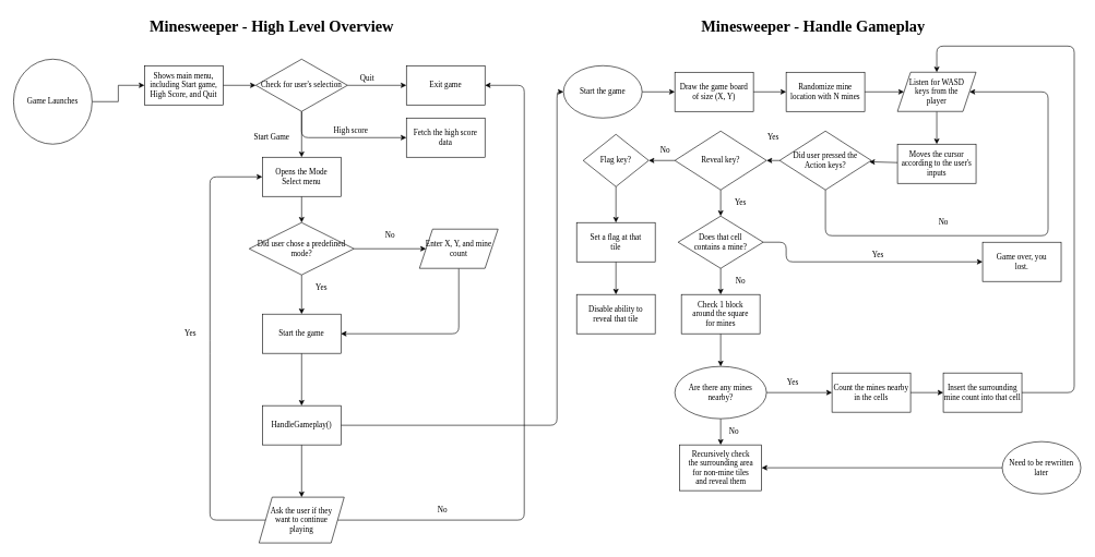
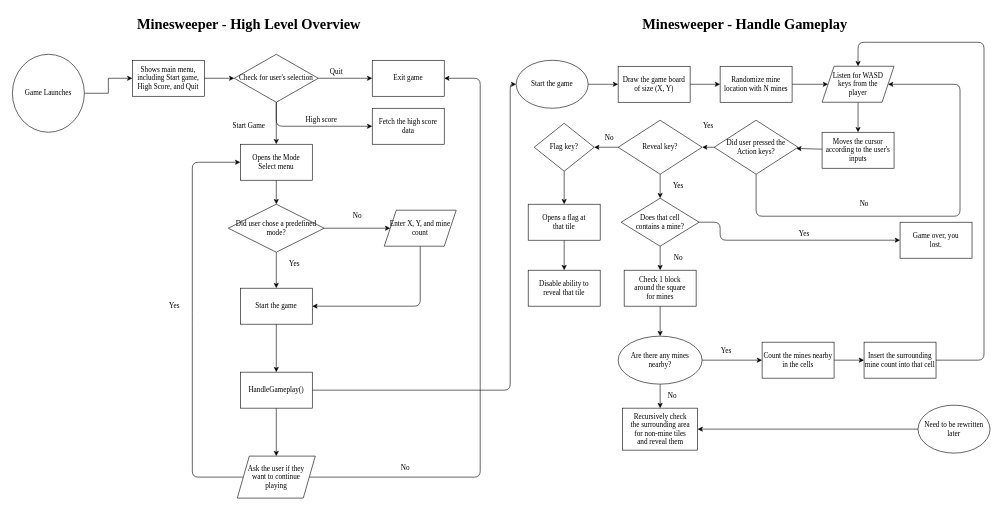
  <mxCell id="0" />
  <mxCell id="1" parent="0" />
  <mxCell id="2" value="Minesweeper - High Level Overview" style="text;strokeColor=none;fillColor=none;html=1;fontSize=24;fontStyle=1;verticalAlign=middle;align=center;fontFamily=Fira Sans;fontSource=https%3A%2F%2Ffonts.googleapis.com%2Fcss%3Ffamily%3DFira%2BSans;" parent="1" vertex="1"><mxGeometry x="176" y="20" width="476" height="40" as="geometry" /></mxCell>
  <mxCell id="3" value="" style="edgeStyle=orthogonalEdgeStyle;rounded=0;orthogonalLoop=1;jettySize=auto;html=1;fontFamily=Fira Sans;fontSource=https%3A%2F%2Ffonts.googleapis.com%2Fcss%3Ffamily%3DFira%2BSans;" parent="1" source="4" target="6" edge="1"><mxGeometry relative="1" as="geometry" /></mxCell>
  <mxCell id="4" value="Game Launches" style="ellipse;whiteSpace=wrap;html=1;fontFamily=Fira Sans;fontSource=https%3A%2F%2Ffonts.googleapis.com%2Fcss%3Ffamily%3DFira%2BSans;" parent="1" vertex="1"><mxGeometry x="20" y="90" width="120" height="130" as="geometry" /></mxCell>
  <mxCell id="5" value="" style="edgeStyle=none;html=1;fontFamily=Fira Sans;fontSource=https%3A%2F%2Ffonts.googleapis.com%2Fcss%3Ffamily%3DFira%2BSans;" parent="1" source="6" target="10" edge="1"><mxGeometry relative="1" as="geometry" /></mxCell>
  <mxCell id="6" value="Shows main menu, including Start game, High Score, and Quit" style="whiteSpace=wrap;html=1;fontFamily=Fira Sans;fontSource=https%3A%2F%2Ffonts.googleapis.com%2Fcss%3Ffamily%3DFira%2BSans;" parent="1" vertex="1"><mxGeometry x="220" y="100" width="120" height="60" as="geometry" /></mxCell>
  <mxCell id="7" value="" style="edgeStyle=none;html=1;fontFamily=Fira Sans;fontSource=https%3A%2F%2Ffonts.googleapis.com%2Fcss%3Ffamily%3DFira%2BSans;" parent="1" source="10" target="11" edge="1"><mxGeometry relative="1" as="geometry" /></mxCell>
  <mxCell id="8" value="" style="edgeStyle=none;html=1;fontFamily=Fira Sans;fontSource=https%3A%2F%2Ffonts.googleapis.com%2Fcss%3Ffamily%3DFira%2BSans;" parent="1" source="10" target="13" edge="1"><mxGeometry relative="1" as="geometry"><Array as="points"><mxPoint x="460" y="210" /></Array></mxGeometry></mxCell>
  <mxCell id="9" value="" style="edgeStyle=none;html=1;fontFamily=Fira Sans;fontSource=https%3A%2F%2Ffonts.googleapis.com%2Fcss%3Ffamily%3DFira%2BSans;" parent="1" source="10" target="16" edge="1"><mxGeometry relative="1" as="geometry" /></mxCell>
  <mxCell id="10" value="Check for user's selection" style="rhombus;whiteSpace=wrap;html=1;spacing=6;fontFamily=Fira Sans;fontSource=https%3A%2F%2Ffonts.googleapis.com%2Fcss%3Ffamily%3DFira%2BSans;" parent="1" vertex="1"><mxGeometry x="390" y="90" width="140" height="80" as="geometry" /></mxCell>
  <mxCell id="11" value="Exit game" style="whiteSpace=wrap;html=1;spacing=6;fontFamily=Fira Sans;fontSource=https%3A%2F%2Ffonts.googleapis.com%2Fcss%3Ffamily%3DFira%2BSans;" parent="1" vertex="1"><mxGeometry x="620" y="100" width="120" height="60" as="geometry" /></mxCell>
  <mxCell id="12" value="Quit" style="text;html=1;align=center;verticalAlign=middle;resizable=0;points=[];autosize=1;strokeColor=none;fillColor=none;fontFamily=Fira Sans;fontSource=https%3A%2F%2Ffonts.googleapis.com%2Fcss%3Ffamily%3DFira%2BSans;" parent="1" vertex="1"><mxGeometry x="540" y="110" width="40" height="20" as="geometry" /></mxCell>
  <mxCell id="13" value="Fetch the high score data" style="whiteSpace=wrap;html=1;spacing=6;fontFamily=Fira Sans;fontSource=https%3A%2F%2Ffonts.googleapis.com%2Fcss%3Ffamily%3DFira%2BSans;" parent="1" vertex="1"><mxGeometry x="620" y="180" width="120" height="60" as="geometry" /></mxCell>
  <mxCell id="14" value="High score" style="text;html=1;align=center;verticalAlign=middle;resizable=0;points=[];autosize=1;strokeColor=none;fillColor=none;fontFamily=Fira Sans;fontSource=https%3A%2F%2Ffonts.googleapis.com%2Fcss%3Ffamily%3DFira%2BSans;" parent="1" vertex="1"><mxGeometry x="500" y="190" width="70" height="20" as="geometry" /></mxCell>
  <mxCell id="15" value="" style="edgeStyle=none;html=1;fontFamily=Fira Sans;fontSource=https%3A%2F%2Ffonts.googleapis.com%2Fcss%3Ffamily%3DFira%2BSans;" parent="1" source="16" target="20" edge="1"><mxGeometry relative="1" as="geometry" /></mxCell>
  <mxCell id="16" value="Opens the Mode Select menu" style="whiteSpace=wrap;html=1;spacing=6;fontFamily=Fira Sans;fontSource=https%3A%2F%2Ffonts.googleapis.com%2Fcss%3Ffamily%3DFira%2BSans;" parent="1" vertex="1"><mxGeometry x="400" y="240" width="120" height="60" as="geometry" /></mxCell>
  <mxCell id="17" value="Start Game" style="text;html=1;align=center;verticalAlign=middle;resizable=0;points=[];autosize=1;strokeColor=none;fillColor=none;fontFamily=Fira Sans;fontSource=https%3A%2F%2Ffonts.googleapis.com%2Fcss%3Ffamily%3DFira%2BSans;" parent="1" vertex="1"><mxGeometry x="373.5" y="200" width="80" height="20" as="geometry" /></mxCell>
  <mxCell id="18" value="" style="edgeStyle=none;html=1;fontFamily=Fira Sans;fontSource=https%3A%2F%2Ffonts.googleapis.com%2Fcss%3Ffamily%3DFira%2BSans;" parent="1" source="20" target="22" edge="1"><mxGeometry relative="1" as="geometry" /></mxCell>
  <mxCell id="19" value="" style="edgeStyle=none;html=1;fontFamily=Fira Sans;fontSource=https%3A%2F%2Ffonts.googleapis.com%2Fcss%3Ffamily%3DFira%2BSans;" parent="1" source="20" target="25" edge="1"><mxGeometry relative="1" as="geometry" /></mxCell>
  <mxCell id="20" value="Did user chose a predefined mode?" style="rhombus;whiteSpace=wrap;html=1;spacing=6;fontFamily=Fira Sans;fontSource=https%3A%2F%2Ffonts.googleapis.com%2Fcss%3Ffamily%3DFira%2BSans;" parent="1" vertex="1"><mxGeometry x="380" y="340" width="160" height="80" as="geometry" /></mxCell>
  <mxCell id="21" style="edgeStyle=none;html=1;exitX=0.5;exitY=1;exitDx=0;exitDy=0;entryX=1;entryY=0.5;entryDx=0;entryDy=0;fontFamily=Fira Sans;fontSource=https%3A%2F%2Ffonts.googleapis.com%2Fcss%3Ffamily%3DFira%2BSans;" parent="1" source="22" target="25" edge="1"><mxGeometry relative="1" as="geometry"><Array as="points"><mxPoint x="700" y="510" /></Array></mxGeometry></mxCell>
  <mxCell id="22" value="Enter X, Y, and mine count" style="shape=parallelogram;perimeter=parallelogramPerimeter;whiteSpace=wrap;html=1;fixedSize=1;spacing=9;fontFamily=Fira Sans;fontSource=https%3A%2F%2Ffonts.googleapis.com%2Fcss%3Ffamily%3DFira%2BSans;" parent="1" vertex="1"><mxGeometry x="640" y="350" width="120" height="60" as="geometry" /></mxCell>
  <mxCell id="23" value="Yes" style="text;html=1;align=center;verticalAlign=middle;resizable=0;points=[];autosize=1;strokeColor=none;fillColor=none;fontFamily=Fira Sans;fontSource=https%3A%2F%2Ffonts.googleapis.com%2Fcss%3Ffamily%3DFira%2BSans;" parent="1" vertex="1"><mxGeometry x="470" y="430" width="40" height="20" as="geometry" /></mxCell>
  <mxCell id="24" value="" style="edgeStyle=none;html=1;fontFamily=Fira Sans;fontSource=https%3A%2F%2Ffonts.googleapis.com%2Fcss%3Ffamily%3DFira%2BSans;" parent="1" source="25" target="28" edge="1"><mxGeometry relative="1" as="geometry" /></mxCell>
  <mxCell id="25" value="Start the game" style="whiteSpace=wrap;html=1;spacing=6;fontFamily=Fira Sans;fontSource=https%3A%2F%2Ffonts.googleapis.com%2Fcss%3Ffamily%3DFira%2BSans;" parent="1" vertex="1"><mxGeometry x="400" y="480" width="120" height="60" as="geometry" /></mxCell>
  <mxCell id="26" style="edgeStyle=none;html=1;entryX=0.5;entryY=0;entryDx=0;entryDy=0;fontFamily=Fira Sans;fontSource=https%3A%2F%2Ffonts.googleapis.com%2Fcss%3Ffamily%3DFira%2BSans;" parent="1" source="28" target="31" edge="1"><mxGeometry relative="1" as="geometry"><mxPoint x="460" y="760" as="targetPoint" /></mxGeometry></mxCell>
  <mxCell id="27" style="edgeStyle=orthogonalEdgeStyle;rounded=1;orthogonalLoop=1;jettySize=auto;html=1;exitX=1;exitY=0.5;exitDx=0;exitDy=0;entryX=0;entryY=0.5;entryDx=0;entryDy=0;fontFamily=Fira Sans;fontSource=https%3A%2F%2Ffonts.googleapis.com%2Fcss%3Ffamily%3DFira%2BSans;" edge="1" parent="1" source="28" target="37"><mxGeometry relative="1" as="geometry"><Array as="points"><mxPoint x="850" y="650" /><mxPoint x="850" y="140" /></Array></mxGeometry></mxCell>
  <mxCell id="28" value="HandleGameplay()" style="whiteSpace=wrap;html=1;spacing=6;fontFamily=Fira Sans;fontSource=https%3A%2F%2Ffonts.googleapis.com%2Fcss%3Ffamily%3DFira%2BSans;" parent="1" vertex="1"><mxGeometry x="400" y="620" width="120" height="60" as="geometry" /></mxCell>
  <mxCell id="29" style="edgeStyle=none;html=1;entryX=1;entryY=0.5;entryDx=0;entryDy=0;fontFamily=Fira Sans;fontSource=https%3A%2F%2Ffonts.googleapis.com%2Fcss%3Ffamily%3DFira%2BSans;" parent="1" source="31" target="11" edge="1"><mxGeometry relative="1" as="geometry"><Array as="points"><mxPoint x="800" y="795" /><mxPoint x="800" y="130" /></Array></mxGeometry></mxCell>
  <mxCell id="30" style="edgeStyle=none;html=1;exitX=0;exitY=0.5;exitDx=0;exitDy=0;entryX=0;entryY=0.5;entryDx=0;entryDy=0;fontFamily=Fira Sans;fontSource=https%3A%2F%2Ffonts.googleapis.com%2Fcss%3Ffamily%3DFira%2BSans;" parent="1" source="31" target="16" edge="1"><mxGeometry relative="1" as="geometry"><Array as="points"><mxPoint x="320" y="795" /><mxPoint x="320" y="530" /><mxPoint x="320" y="270" /></Array></mxGeometry></mxCell>
  <mxCell id="31" value="Ask the user if they want to continue playing" style="shape=parallelogram;perimeter=parallelogramPerimeter;whiteSpace=wrap;html=1;fixedSize=1;spacing=16;fontFamily=Fira Sans;fontSource=https%3A%2F%2Ffonts.googleapis.com%2Fcss%3Ffamily%3DFira%2BSans;" parent="1" vertex="1"><mxGeometry x="395" y="760" width="130" height="70" as="geometry" /></mxCell>
  <mxCell id="32" value="No" style="text;html=1;align=center;verticalAlign=middle;resizable=0;points=[];autosize=1;strokeColor=none;fillColor=none;fontFamily=Fira Sans;fontSource=https%3A%2F%2Ffonts.googleapis.com%2Fcss%3Ffamily%3DFira%2BSans;" parent="1" vertex="1"><mxGeometry x="660" y="770" width="30" height="20" as="geometry" /></mxCell>
  <mxCell id="33" value="Yes&lt;br&gt;" style="text;html=1;align=center;verticalAlign=middle;resizable=0;points=[];autosize=1;strokeColor=none;fillColor=none;fontFamily=Fira Sans;fontSource=https%3A%2F%2Ffonts.googleapis.com%2Fcss%3Ffamily%3DFira%2BSans;" parent="1" vertex="1"><mxGeometry x="270" y="500" width="40" height="20" as="geometry" /></mxCell>
  <mxCell id="34" value="Minesweeper - Handle Gameplay" style="text;strokeColor=none;fillColor=none;html=1;fontSize=24;fontStyle=1;verticalAlign=middle;align=center;fontFamily=Fira Sans;fontSource=https%3A%2F%2Ffonts.googleapis.com%2Fcss%3Ffamily%3DFira%2BSans;" parent="1" vertex="1"><mxGeometry x="1003" y="20" width="476" height="40" as="geometry" /></mxCell>
  <mxCell id="35" value="No" style="text;html=1;align=center;verticalAlign=middle;resizable=0;points=[];autosize=1;strokeColor=none;fillColor=none;fontFamily=Fira Sans;fontSource=https%3A%2F%2Ffonts.googleapis.com%2Fcss%3Ffamily%3DFira%2BSans;" parent="1" vertex="1"><mxGeometry x="580" y="350" width="30" height="20" as="geometry" /></mxCell>
  <mxCell id="36" value="" style="edgeStyle=none;html=1;fontFamily=Fira Sans;fontSource=https%3A%2F%2Ffonts.googleapis.com%2Fcss%3Ffamily%3DFira%2BSans;" parent="1" source="37" target="39" edge="1"><mxGeometry relative="1" as="geometry" /></mxCell>
  <mxCell id="37" value="Start the game" style="ellipse;whiteSpace=wrap;html=1;fontFamily=Fira Sans;fontSource=https%3A%2F%2Ffonts.googleapis.com%2Fcss%3Ffamily%3DFira%2BSans;" parent="1" vertex="1"><mxGeometry x="860" y="100" width="120" height="80" as="geometry" /></mxCell>
  <mxCell id="38" value="" style="edgeStyle=none;html=1;fontFamily=Fira Sans;fontSource=https%3A%2F%2Ffonts.googleapis.com%2Fcss%3Ffamily%3DFira%2BSans;" parent="1" source="39" target="41" edge="1"><mxGeometry relative="1" as="geometry" /></mxCell>
  <mxCell id="39" value="Draw the game board of size (X, Y)" style="whiteSpace=wrap;html=1;spacing=5;fontFamily=Fira Sans;fontSource=https%3A%2F%2Ffonts.googleapis.com%2Fcss%3Ffamily%3DFira%2BSans;" parent="1" vertex="1"><mxGeometry x="1030" y="110" width="120" height="60" as="geometry" /></mxCell>
  <mxCell id="40" value="" style="edgeStyle=none;html=1;fontFamily=Fira Sans;fontSource=https%3A%2F%2Ffonts.googleapis.com%2Fcss%3Ffamily%3DFira%2BSans;" parent="1" source="41" target="43" edge="1"><mxGeometry relative="1" as="geometry" /></mxCell>
  <mxCell id="41" value="Randomize mine location with N mines" style="whiteSpace=wrap;html=1;spacing=5;fontFamily=Fira Sans;fontSource=https%3A%2F%2Ffonts.googleapis.com%2Fcss%3Ffamily%3DFira%2BSans;" parent="1" vertex="1"><mxGeometry x="1200" y="110" width="120" height="60" as="geometry" /></mxCell>
  <mxCell id="42" value="" style="edgeStyle=none;html=1;fontFamily=Fira Sans;fontSource=https%3A%2F%2Ffonts.googleapis.com%2Fcss%3Ffamily%3DFira%2BSans;" parent="1" source="43" target="45" edge="1"><mxGeometry relative="1" as="geometry" /></mxCell>
  <mxCell id="43" value="Listen for WASD keys from the player" style="shape=parallelogram;perimeter=parallelogramPerimeter;whiteSpace=wrap;html=1;fixedSize=1;spacing=18;fontFamily=Fira Sans;fontSource=https%3A%2F%2Ffonts.googleapis.com%2Fcss%3Ffamily%3DFira%2BSans;" parent="1" vertex="1"><mxGeometry x="1370" y="110" width="120" height="60" as="geometry" /></mxCell>
  <mxCell id="44" value="" style="edgeStyle=none;html=1;fontFamily=Fira Sans;fontSource=https%3A%2F%2Ffonts.googleapis.com%2Fcss%3Ffamily%3DFira%2BSans;" parent="1" source="45" target="48" edge="1"><mxGeometry relative="1" as="geometry" /></mxCell>
  <mxCell id="45" value="Moves the cursor according to the user's inputs" style="whiteSpace=wrap;html=1;spacing=5;fontFamily=Fira Sans;fontSource=https%3A%2F%2Ffonts.googleapis.com%2Fcss%3Ffamily%3DFira%2BSans;" parent="1" vertex="1"><mxGeometry x="1370" y="220" width="120" height="60" as="geometry" /></mxCell>
  <mxCell id="46" style="edgeStyle=none;html=1;exitX=0.5;exitY=1;exitDx=0;exitDy=0;entryX=1;entryY=0.5;entryDx=0;entryDy=0;fontFamily=Fira Sans;fontSource=https%3A%2F%2Ffonts.googleapis.com%2Fcss%3Ffamily%3DFira%2BSans;" parent="1" source="48" target="43" edge="1"><mxGeometry relative="1" as="geometry"><Array as="points"><mxPoint x="1260" y="360" /><mxPoint x="1600" y="360" /><mxPoint x="1600" y="140" /></Array></mxGeometry></mxCell>
  <mxCell id="47" value="" style="edgeStyle=none;html=1;fontFamily=Fira Sans;fontSource=https%3A%2F%2Ffonts.googleapis.com%2Fcss%3Ffamily%3DFira%2BSans;" parent="1" source="48" target="52" edge="1"><mxGeometry relative="1" as="geometry" /></mxCell>
  <mxCell id="48" value="Did user pressed the Action keys?" style="rhombus;whiteSpace=wrap;html=1;spacing=17;fontFamily=Fira Sans;fontSource=https%3A%2F%2Ffonts.googleapis.com%2Fcss%3Ffamily%3DFira%2BSans;" parent="1" vertex="1"><mxGeometry x="1190" y="200" width="140" height="90" as="geometry" /></mxCell>
  <mxCell id="49" value="No" style="text;html=1;align=center;verticalAlign=middle;resizable=0;points=[];autosize=1;strokeColor=none;fillColor=none;fontFamily=Fira Sans;fontSource=https%3A%2F%2Ffonts.googleapis.com%2Fcss%3Ffamily%3DFira%2BSans;" parent="1" vertex="1"><mxGeometry x="1425" y="330" width="30" height="20" as="geometry" /></mxCell>
  <mxCell id="50" value="" style="edgeStyle=none;html=1;fontFamily=Fira Sans;fontSource=https%3A%2F%2Ffonts.googleapis.com%2Fcss%3Ffamily%3DFira%2BSans;" parent="1" source="52" target="63" edge="1"><mxGeometry relative="1" as="geometry" /></mxCell>
  <mxCell id="51" value="" style="edgeStyle=none;html=1;fontFamily=Fira Sans;fontSource=https%3A%2F%2Ffonts.googleapis.com%2Fcss%3Ffamily%3DFira%2BSans;" parent="1" source="52" target="76" edge="1"><mxGeometry relative="1" as="geometry" /></mxCell>
  <mxCell id="52" value="Reveal key?" style="rhombus;whiteSpace=wrap;html=1;spacing=17;fontFamily=Fira Sans;fontSource=https%3A%2F%2Ffonts.googleapis.com%2Fcss%3Ffamily%3DFira%2BSans;" parent="1" vertex="1"><mxGeometry x="1030" y="200" width="140" height="90" as="geometry" /></mxCell>
  <mxCell id="53" value="Yes" style="text;html=1;align=center;verticalAlign=middle;resizable=0;points=[];autosize=1;strokeColor=none;fillColor=none;fontFamily=Fira Sans;fontSource=https%3A%2F%2Ffonts.googleapis.com%2Fcss%3Ffamily%3DFira%2BSans;" parent="1" vertex="1"><mxGeometry x="1160" y="200" width="40" height="20" as="geometry" /></mxCell>
  <mxCell id="54" value="" style="edgeStyle=none;html=1;fontFamily=Fira Sans;fontSource=https%3A%2F%2Ffonts.googleapis.com%2Fcss%3Ffamily%3DFira%2BSans;" parent="1" source="55" target="59" edge="1"><mxGeometry relative="1" as="geometry" /></mxCell>
  <mxCell id="55" value="Check 1 block around the square for mines" style="whiteSpace=wrap;html=1;spacing=17;fontFamily=Fira Sans;fontSource=https%3A%2F%2Ffonts.googleapis.com%2Fcss%3Ffamily%3DFira%2BSans;" parent="1" vertex="1"><mxGeometry x="1040" y="450" width="120" height="60" as="geometry" /></mxCell>
  <mxCell id="56" value="Yes" style="text;html=1;align=center;verticalAlign=middle;resizable=0;points=[];autosize=1;strokeColor=none;fillColor=none;fontFamily=Fira Sans;fontSource=https%3A%2F%2Ffonts.googleapis.com%2Fcss%3Ffamily%3DFira%2BSans;" parent="1" vertex="1"><mxGeometry x="1110" y="300" width="40" height="20" as="geometry" /></mxCell>
  <mxCell id="57" style="edgeStyle=none;html=1;exitX=1;exitY=0.5;exitDx=0;exitDy=0;fontFamily=Fira Sans;fontSource=https%3A%2F%2Ffonts.googleapis.com%2Fcss%3Ffamily%3DFira%2BSans;" parent="1" source="59" target="68" edge="1"><mxGeometry relative="1" as="geometry" /></mxCell>
  <mxCell id="58" value="" style="edgeStyle=none;html=1;fontFamily=Fira Sans;fontSource=https%3A%2F%2Ffonts.googleapis.com%2Fcss%3Ffamily%3DFira%2BSans;" parent="1" source="59" target="71" edge="1"><mxGeometry relative="1" as="geometry" /></mxCell>
  <mxCell id="59" value="Are there any mines nearby?" style="ellipse;whiteSpace=wrap;html=1;spacing=20;fontFamily=Fira Sans;fontSource=https%3A%2F%2Ffonts.googleapis.com%2Fcss%3Ffamily%3DFira%2BSans;" parent="1" vertex="1"><mxGeometry x="1030" y="560" width="140" height="80" as="geometry" /></mxCell>
  <mxCell id="60" value="Yes" style="text;html=1;align=center;verticalAlign=middle;resizable=0;points=[];autosize=1;strokeColor=none;fillColor=none;fontFamily=Fira Sans;fontSource=https%3A%2F%2Ffonts.googleapis.com%2Fcss%3Ffamily%3DFira%2BSans;" parent="1" vertex="1"><mxGeometry x="1190" y="575" width="40" height="20" as="geometry" /></mxCell>
  <mxCell id="61" style="edgeStyle=none;html=1;exitX=0.5;exitY=1;exitDx=0;exitDy=0;entryX=0.5;entryY=0;entryDx=0;entryDy=0;fontFamily=Fira Sans;fontSource=https%3A%2F%2Ffonts.googleapis.com%2Fcss%3Ffamily%3DFira%2BSans;" parent="1" source="63" target="55" edge="1"><mxGeometry relative="1" as="geometry" /></mxCell>
  <mxCell id="62" value="" style="edgeStyle=none;html=1;fontFamily=Fira Sans;fontSource=https%3A%2F%2Ffonts.googleapis.com%2Fcss%3Ffamily%3DFira%2BSans;" parent="1" source="63" target="65" edge="1"><mxGeometry relative="1" as="geometry"><Array as="points"><mxPoint x="1200" y="370" /><mxPoint x="1200" y="400" /></Array></mxGeometry></mxCell>
  <mxCell id="63" value="Does that cell contains a mine?" style="rhombus;whiteSpace=wrap;html=1;spacing=17;fontFamily=Fira Sans;fontSource=https%3A%2F%2Ffonts.googleapis.com%2Fcss%3Ffamily%3DFira%2BSans;" parent="1" vertex="1"><mxGeometry x="1035" y="330" width="130" height="80" as="geometry" /></mxCell>
  <mxCell id="64" value="No" style="text;html=1;align=center;verticalAlign=middle;resizable=0;points=[];autosize=1;strokeColor=none;fillColor=none;fontFamily=Fira Sans;fontSource=https%3A%2F%2Ffonts.googleapis.com%2Fcss%3Ffamily%3DFira%2BSans;" parent="1" vertex="1"><mxGeometry x="1115" y="420" width="30" height="20" as="geometry" /></mxCell>
  <mxCell id="65" value="Game over, you lost." style="whiteSpace=wrap;html=1;spacing=17;fontFamily=Fira Sans;fontSource=https%3A%2F%2Ffonts.googleapis.com%2Fcss%3Ffamily%3DFira%2BSans;" parent="1" vertex="1"><mxGeometry x="1500" y="370" width="120" height="60" as="geometry" /></mxCell>
  <mxCell id="66" value="Yes" style="text;html=1;align=center;verticalAlign=middle;resizable=0;points=[];autosize=1;strokeColor=none;fillColor=none;fontFamily=Fira Sans;fontSource=https%3A%2F%2Ffonts.googleapis.com%2Fcss%3Ffamily%3DFira%2BSans;" parent="1" vertex="1"><mxGeometry x="1320" y="380" width="40" height="20" as="geometry" /></mxCell>
  <mxCell id="67" value="" style="edgeStyle=none;html=1;fontFamily=Fira Sans;fontSource=https%3A%2F%2Ffonts.googleapis.com%2Fcss%3Ffamily%3DFira%2BSans;" parent="1" source="68" target="70" edge="1"><mxGeometry relative="1" as="geometry" /></mxCell>
  <mxCell id="68" value="Count the mines nearby in the cells" style="whiteSpace=wrap;html=1;fontFamily=Fira Sans;fontSource=https%3A%2F%2Ffonts.googleapis.com%2Fcss%3Ffamily%3DFira%2BSans;" parent="1" vertex="1"><mxGeometry x="1270" y="570" width="120" height="60" as="geometry" /></mxCell>
  <mxCell id="69" style="edgeStyle=none;html=1;exitX=1;exitY=0.5;exitDx=0;exitDy=0;entryX=0.5;entryY=0;entryDx=0;entryDy=0;fontFamily=Fira Sans;fontSource=https%3A%2F%2Ffonts.googleapis.com%2Fcss%3Ffamily%3DFira%2BSans;" parent="1" source="70" target="43" edge="1"><mxGeometry relative="1" as="geometry"><Array as="points"><mxPoint x="1640" y="600" /><mxPoint x="1640" y="70" /><mxPoint x="1430" y="70" /></Array></mxGeometry></mxCell>
  <mxCell id="70" value="Insert the surrounding mine count into that cell" style="whiteSpace=wrap;html=1;fontFamily=Fira Sans;fontSource=https%3A%2F%2Ffonts.googleapis.com%2Fcss%3Ffamily%3DFira%2BSans;" parent="1" vertex="1"><mxGeometry x="1440" y="570" width="120" height="60" as="geometry" /></mxCell>
  <mxCell id="71" value="Recursively check the surrounding area for non-mine tiles and reveal them" style="whiteSpace=wrap;html=1;spacing=13;fontFamily=Fira Sans;fontSource=https%3A%2F%2Ffonts.googleapis.com%2Fcss%3Ffamily%3DFira%2BSans;" parent="1" vertex="1"><mxGeometry x="1037.5" y="680" width="125" height="70" as="geometry" /></mxCell>
  <mxCell id="72" value="No" style="text;html=1;align=center;verticalAlign=middle;resizable=0;points=[];autosize=1;strokeColor=none;fillColor=none;fontFamily=Fira Sans;fontSource=https%3A%2F%2Ffonts.googleapis.com%2Fcss%3Ffamily%3DFira%2BSans;" parent="1" vertex="1"><mxGeometry x="1105" y="650" width="30" height="20" as="geometry" /></mxCell>
  <mxCell id="73" style="edgeStyle=none;html=1;entryX=1;entryY=0.5;entryDx=0;entryDy=0;fontFamily=Fira Sans;fontSource=https%3A%2F%2Ffonts.googleapis.com%2Fcss%3Ffamily%3DFira%2BSans;" parent="1" source="74" target="71" edge="1"><mxGeometry relative="1" as="geometry" /></mxCell>
  <mxCell id="74" value="Need to be rewritten later" style="ellipse;whiteSpace=wrap;html=1;fontFamily=Fira Sans;fontSource=https%3A%2F%2Ffonts.googleapis.com%2Fcss%3Ffamily%3DFira%2BSans;" parent="1" vertex="1"><mxGeometry x="1530" y="675" width="120" height="80" as="geometry" /></mxCell>
  <mxCell id="75" value="" style="edgeStyle=none;html=1;fontFamily=Fira Sans;fontSource=https%3A%2F%2Ffonts.googleapis.com%2Fcss%3Ffamily%3DFira%2BSans;" parent="1" source="76" target="79" edge="1"><mxGeometry relative="1" as="geometry" /></mxCell>
  <mxCell id="76" value="Flag key?" style="rhombus;whiteSpace=wrap;html=1;spacing=17;fontFamily=Fira Sans;fontSource=https%3A%2F%2Ffonts.googleapis.com%2Fcss%3Ffamily%3DFira%2BSans;" parent="1" vertex="1"><mxGeometry x="890" y="205" width="100" height="80" as="geometry" /></mxCell>
  <mxCell id="77" value="No" style="text;html=1;align=center;verticalAlign=middle;resizable=0;points=[];autosize=1;strokeColor=none;fillColor=none;fontFamily=Fira Sans;fontSource=https%3A%2F%2Ffonts.googleapis.com%2Fcss%3Ffamily%3DFira%2BSans;" parent="1" vertex="1"><mxGeometry x="1000" y="220" width="30" height="20" as="geometry" /></mxCell>
  <mxCell id="78" value="" style="edgeStyle=none;html=1;fontFamily=Fira Sans;fontSource=https%3A%2F%2Ffonts.googleapis.com%2Fcss%3Ffamily%3DFira%2BSans;" parent="1" source="79" target="80" edge="1"><mxGeometry relative="1" as="geometry" /></mxCell>
- <mxCell id="79" value="Set a flag at that tile" style="whiteSpace=wrap;html=1;spacing=17;fontFamily=Fira Sans;fontSource=https%3A%2F%2Ffonts.googleapis.com%2Fcss%3Ffamily%3DFira%2BSans;" parent="1" vertex="1"><mxGeometry x="880" y="340" width="120" height="60" as="geometry" /></mxCell>
+ <mxCell id="79" value="Opens a flag at that tile" style="whiteSpace=wrap;html=1;spacing=17;fontFamily=Fira Sans;fontSource=https%3A%2F%2Ffonts.googleapis.com%2Fcss%3Ffamily%3DFira%2BSans;" parent="1" vertex="1"><mxGeometry x="880" y="340" width="120" height="60" as="geometry" /></mxCell>
  <mxCell id="80" value="Disable ability to reveal that tile" style="whiteSpace=wrap;html=1;spacing=17;fontFamily=Fira Sans;fontSource=https%3A%2F%2Ffonts.googleapis.com%2Fcss%3Ffamily%3DFira%2BSans;" parent="1" vertex="1"><mxGeometry x="880" y="450" width="120" height="60" as="geometry" /></mxCell>
